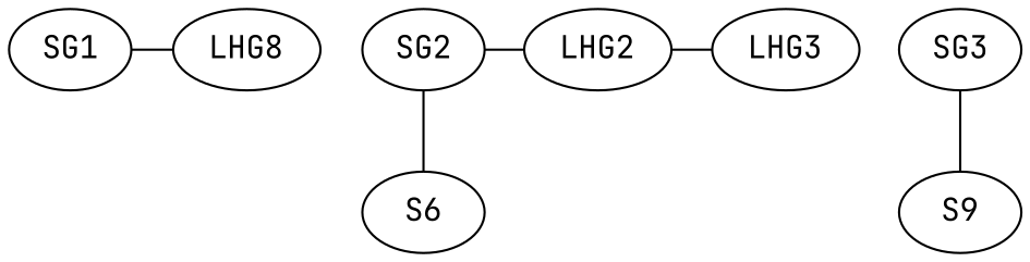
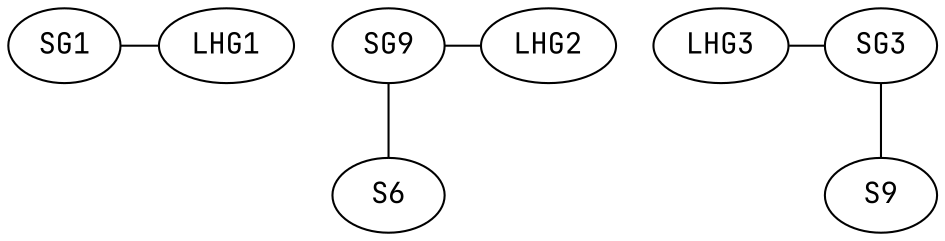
  graph {
    fontname="JetBrains Mono"
    node [fontname="JetBrains Mono"]
    edge [constraint=false fontname="JetBrains Mono"]
    SG1
-   LHG1 [label=LHG8]
+   LHG1
    n3 [label=S6]
-   SG2
+   SG2 [label=SG9]
    LHG2
    n6 [label=S9]
    SG3
    LHG3
    SG1 -- LHG1
    SG2 -- n3 [constraint=""]
    SG2 -- LHG2
    SG3 -- n6 [constraint=""]
-   LHG2 -- LHG3
+   SG3 -- LHG3
  }
